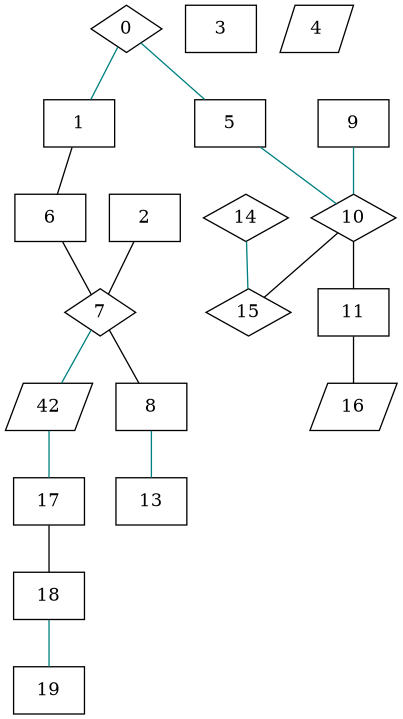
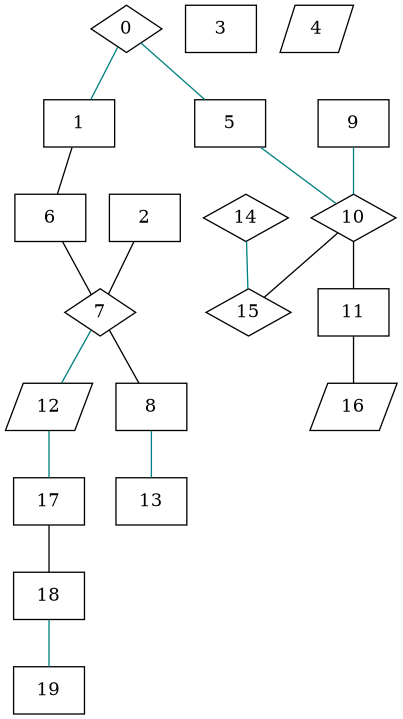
  graph {
    node [shape=box]
    edge [color=teal]
    0 [shape=diamond]
    1
    5
    6
    10 [shape=diamond]
    7 [shape=diamond]
    2
-   12 [shape=parallelogram label=42]
+   12 [shape=parallelogram]
    8
    17
    13
    15 [shape=diamond]
    11
    18
    19
    9
    16 [shape=parallelogram]
    14 [shape=diamond]
    3
    4 [shape=parallelogram]
    0 -- 1
    0 -- 5
    1 -- 6 [color=black]
    5 -- 10
    6 -- 7 [color=black]
    10 -- 15 [color=black]
    10 -- 11 [color=black]
    7 -- 12
    7 -- 8 [color=black]
    2 -- 7 [color=black]
    12 -- 17
    8 -- 13
    17 -- 18 [color=black]
    11 -- 16 [color=black]
    18 -- 19
    9 -- 10
    14 -- 15
  }
